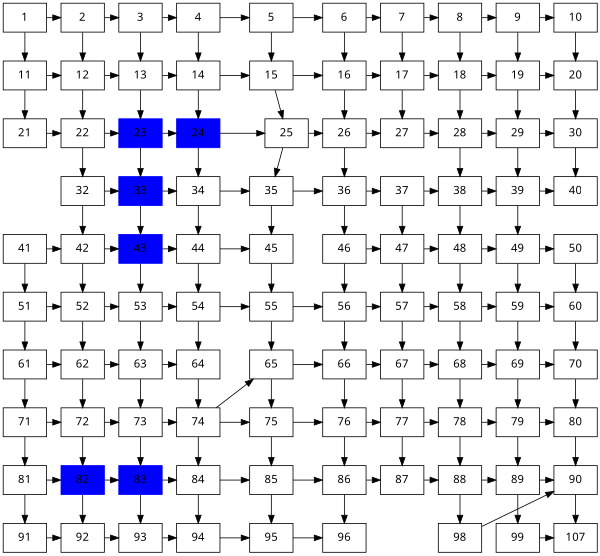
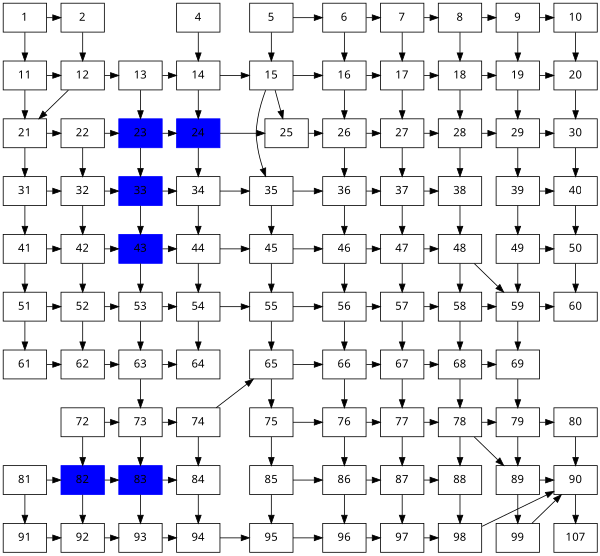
  digraph {
    fontname="Noto Sans"
    rankdir=TB
    node [fillcolor=white fontname="Noto Sans" group=1 shape=box style=filled]
    edge [fontname="Noto Sans"]
    1
    2 [group=2]
-   3 [group=3]
    4 [group=4]
    5 [group=5]
    6 [group=6]
    7 [group=7]
    8 [group=8]
    9 [group=9]
    10 [group=0]
    11
    12 [group=2]
    13 [group=3]
    14 [group=4]
    15 [group=5]
    16 [group=6]
    17 [group=7]
    18 [group=8]
    19 [group=9]
    20 [group=0]
    21
    22 [group=2]
    23 [color=blue group=3 fillcolor=""]
    24 [color=blue group=4 fillcolor=""]
    25 [group=5]
    26 [group=6]
    27 [group=7]
    28 [group=8]
    29 [group=9]
    30 [group=0]
+   31
    32 [group=2]
    33 [color=blue group=3 fillcolor=""]
    34 [group=4]
    35 [group=5]
    36 [group=6]
    37 [group=7]
    38 [group=8]
    39 [group=9]
    40 [group=0]
    41
    42 [group=2]
    43 [color=blue group=3 fillcolor=""]
    44 [group=4]
    45 [group=5]
    46 [group=6]
    47 [group=7]
    48 [group=8]
    49 [group=9]
    50 [group=0]
    51
    52 [group=2]
    53 [group=3]
    54 [group=4]
    55 [group=5]
    56 [group=6]
    57 [group=7]
    58 [group=8]
    59 [group=9]
    60 [group=0]
    61
    62 [group=2]
    63 [group=3]
    64 [group=4]
    65 [group=5]
    66 [group=6]
    67 [group=7]
    68 [group=8]
    69 [group=9]
-   70 [group=0]
-   71
    72 [group=2]
    73 [group=3]
    74 [group=4]
    75 [group=5]
    76 [group=6]
    77 [group=7]
    78 [group=8]
    79 [group=9]
    80 [group=0]
    81
    82 [color=blue group=2 fillcolor=""]
    83 [color=blue group=3 fillcolor=""]
    84 [group=4]
    85 [group=5]
    86 [group=6]
    87 [group=7]
    88 [group=8]
    89 [group=9]
    90 [group=0]
    91
    92 [group=2]
    93 [group=3]
    94 [group=4]
    95 [group=5]
    96 [group=6]
+   97 [group=7]
    98 [group=8]
    99 [group=9]
    n100 [group=0 label=107]
    subgraph sub_1 {
      rank=same
      1
      2
-     3
      4
      5
      6
      7
      8
      9
      10
    }
    subgraph sub_2 {
      rank=same
      11
      12
      13
      14
      15
      16
      17
      18
      19
      20
    }
    subgraph sub_3 {
      rank=same
      21
      22
      23
      24
      25
      26
      27
      28
      29
      30
    }
    subgraph sub_4 {
      rank=same
+     31
      32
      33
      34
      35
      36
      37
      38
      39
      40
    }
    subgraph sub_5 {
      rank=same
      41
      42
      43
      44
      45
      46
      47
      48
      49
      50
    }
    subgraph sub_6 {
      rank=same
      51
      52
      53
      54
      55
      56
      57
      58
      59
      60
    }
    subgraph sub_7 {
      rank=same
      61
      62
      63
      64
      65
      66
      67
      68
      69
-     70
    }
    subgraph sub_8 {
      rank=same
-     71
      72
      73
      74
      75
      76
      77
      78
      79
      80
    }
    subgraph sub_9 {
      rank=same
      81
      82
      83
      84
      85
      86
      87
      88
      89
      90
    }
    subgraph sub_10 {
      rank=same
      91
      92
      93
      94
      95
      96
+     97
      98
      99
      n100
    }
    1 -> 2
    1 -> 11
-   2 -> 3
    2 -> 12
-   3 -> 4
-   3 -> 13
-   4 -> 5
    4 -> 14
    5 -> 6
    5 -> 15
    6 -> 7
    6 -> 16
    7 -> 8
    7 -> 17
    8 -> 9
    8 -> 18
    9 -> 10
    9 -> 19
    10 -> 20
    11 -> 12
    11 -> 21
    12 -> 13
-   12 -> 22
+   12 -> 21
    13 -> 14
    13 -> 23
    14 -> 15
    14 -> 24
    15 -> 16
    15 -> 25
    16 -> 17
    16 -> 26
    17 -> 18
    17 -> 27
    18 -> 19
    18 -> 28
    19 -> 20
    19 -> 29
    20 -> 30
    21 -> 22
+   21 -> 31
    22 -> 23
    22 -> 32
    23 -> 24
    23 -> 33
    24 -> 25
    24 -> 34
    25 -> 26
-   25 -> 35
+   15 -> 35
    26 -> 27
    26 -> 36
    27 -> 28
+   27 -> 37
    28 -> 29
    28 -> 38
    29 -> 30
    29 -> 39
    30 -> 40
+   31 -> 32
+   31 -> 41
    32 -> 33
    32 -> 42
    33 -> 34
    33 -> 43
    34 -> 35
    34 -> 44
    35 -> 36
    35 -> 45
    36 -> 37
    36 -> 46
    37 -> 38
    37 -> 47
-   38 -> 39
    38 -> 48
    39 -> 40
    39 -> 49
+   40 -> 50
    41 -> 42
    41 -> 51
    42 -> 43
    42 -> 52
    43 -> 44
    43 -> 53
    44 -> 45
    44 -> 54
+   45 -> 46
    45 -> 55
    46 -> 47
    46 -> 56
    47 -> 48
    47 -> 57
-   48 -> 49
+   48 -> 59
    48 -> 58
    49 -> 50
    49 -> 59
    50 -> 60
    51 -> 52
    51 -> 61
    52 -> 53
    52 -> 62
    53 -> 54
    53 -> 63
    54 -> 55
    54 -> 64
    55 -> 56
    55 -> 65
    56 -> 57
    56 -> 66
    57 -> 58
    57 -> 67
    58 -> 59
    58 -> 68
    59 -> 60
    59 -> 69
-   60 -> 70
    61 -> 62
-   61 -> 71
    62 -> 63
-   62 -> 72
    63 -> 64
    63 -> 73
-   64 -> 74
    65 -> 66
    65 -> 75
    66 -> 67
    66 -> 76
    67 -> 68
    67 -> 77
    68 -> 69
    68 -> 78
-   69 -> 70
    69 -> 79
-   70 -> 80
-   71 -> 72
-   71 -> 81
    72 -> 73
    72 -> 82
    73 -> 74
    73 -> 83
    74 -> 65
-   74 -> 75
    74 -> 84
    75 -> 76
    75 -> 85
    76 -> 77
    76 -> 86
    77 -> 78
    77 -> 87
    78 -> 79
    78 -> 88
    79 -> 80
    79 -> 89
    80 -> 90
    81 -> 82
    81 -> 91
    82 -> 83
    82 -> 92
    83 -> 84
    83 -> 93
-   84 -> 85
    84 -> 94
    85 -> 86
    85 -> 95
    86 -> 87
    86 -> 96
    87 -> 88
-   88 -> 89
+   87 -> 97
+   78 -> 89
    88 -> 98
    89 -> 90
    89 -> 99
    90 -> n100
    91 -> 92
    92 -> 93
    93 -> 94
    94 -> 95
    95 -> 96
+   96 -> 97
+   97 -> 98
    98 -> 90
-   99 -> n100
+   99 -> 90
  }
